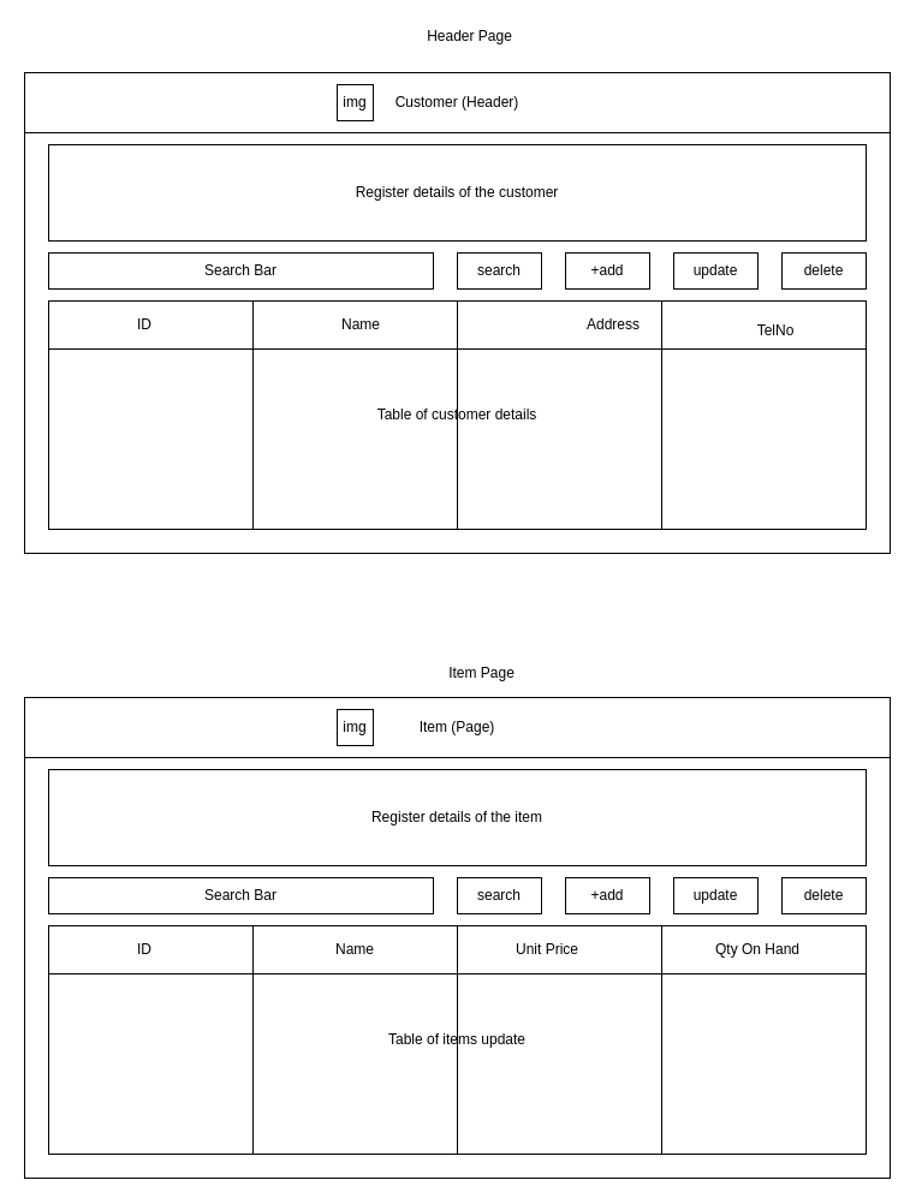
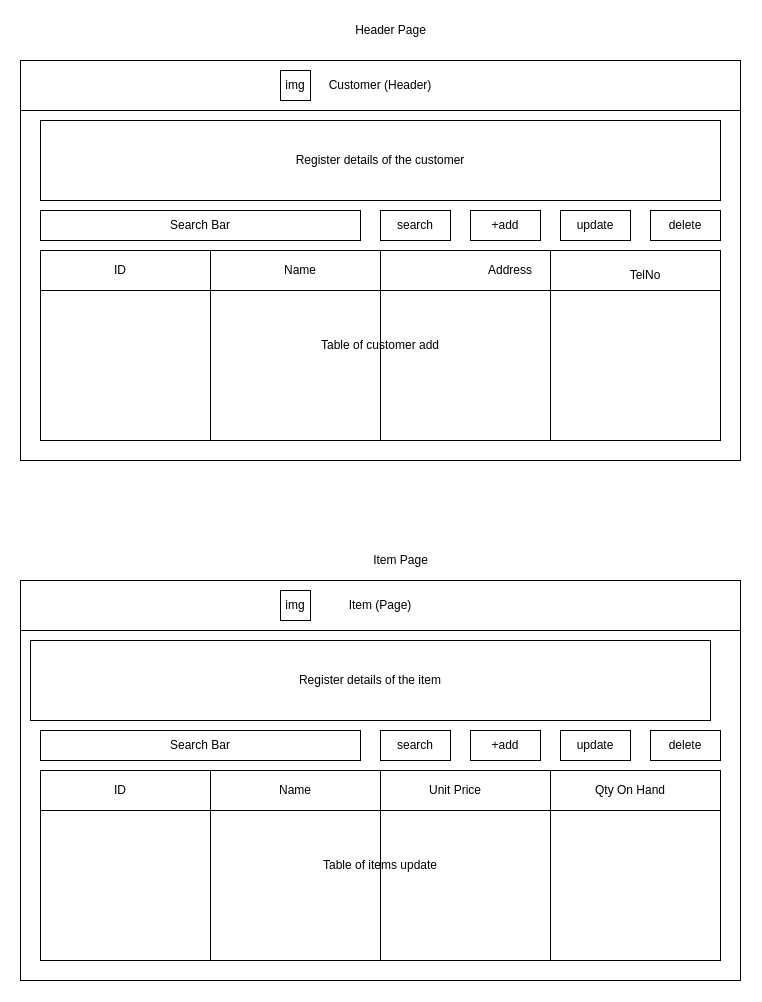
  <mxCell id="0" />
  <mxCell id="1" parent="0" />
  <mxCell id="2" value="" style="rounded=0;whiteSpace=wrap;html=1;" parent="1" vertex="1"><mxGeometry x="20" y="60" width="720" height="400" as="geometry" /></mxCell>
  <mxCell id="3" value="Customer (Header)" style="rounded=0;whiteSpace=wrap;html=1;" parent="1" vertex="1"><mxGeometry x="20" y="60" width="720" height="50" as="geometry" /></mxCell>
  <mxCell id="4" value="img" style="whiteSpace=wrap;html=1;aspect=fixed;" parent="1" vertex="1"><mxGeometry x="280" y="70" width="30" height="30" as="geometry" /></mxCell>
- <mxCell id="5" value="Table of customer details" style="rounded=0;whiteSpace=wrap;html=1;" parent="1" vertex="1"><mxGeometry x="40" y="250" width="680" height="190" as="geometry" /></mxCell>
+ <mxCell id="5" value="Table of customer add" style="rounded=0;whiteSpace=wrap;html=1;" parent="1" vertex="1"><mxGeometry x="40" y="250" width="680" height="190" as="geometry" /></mxCell>
  <mxCell id="6" value="Register details of the customer" style="rounded=0;whiteSpace=wrap;html=1;" parent="1" vertex="1"><mxGeometry x="40" y="120" width="680" height="80" as="geometry" /></mxCell>
  <mxCell id="7" value="Search Bar" style="rounded=0;whiteSpace=wrap;html=1;" parent="1" vertex="1"><mxGeometry x="40" y="210" width="320" height="30" as="geometry" /></mxCell>
  <mxCell id="8" value="+add" style="rounded=0;whiteSpace=wrap;html=1;" parent="1" vertex="1"><mxGeometry x="470" y="210" width="70" height="30" as="geometry" /></mxCell>
  <mxCell id="9" value="update" style="rounded=0;whiteSpace=wrap;html=1;" parent="1" vertex="1"><mxGeometry x="560" y="210" width="70" height="30" as="geometry" /></mxCell>
  <mxCell id="10" value="delete" style="rounded=0;whiteSpace=wrap;html=1;" parent="1" vertex="1"><mxGeometry x="650" y="210" width="70" height="30" as="geometry" /></mxCell>
  <mxCell id="11" value="" style="rounded=0;whiteSpace=wrap;html=1;" parent="1" vertex="1"><mxGeometry x="40" y="250" width="680" height="40" as="geometry" /></mxCell>
  <mxCell id="12" value="" style="endArrow=none;html=1;exitX=0.25;exitY=1;exitDx=0;exitDy=0;entryX=0.25;entryY=0;entryDx=0;entryDy=0;" parent="1" source="5" target="11" edge="1"><mxGeometry width="50" height="50" relative="1" as="geometry"><mxPoint x="340" y="260" as="sourcePoint" /><mxPoint x="390" y="210" as="targetPoint" /></mxGeometry></mxCell>
  <mxCell id="13" value="" style="endArrow=none;html=1;exitX=0.5;exitY=1;exitDx=0;exitDy=0;entryX=0.5;entryY=0;entryDx=0;entryDy=0;" parent="1" source="5" target="11" edge="1"><mxGeometry width="50" height="50" relative="1" as="geometry"><mxPoint x="340" y="260" as="sourcePoint" /><mxPoint x="390" y="210" as="targetPoint" /></mxGeometry></mxCell>
  <mxCell id="14" value="" style="endArrow=none;html=1;exitX=0.75;exitY=1;exitDx=0;exitDy=0;entryX=0.75;entryY=0;entryDx=0;entryDy=0;" parent="1" source="5" target="11" edge="1"><mxGeometry width="50" height="50" relative="1" as="geometry"><mxPoint x="340" y="260" as="sourcePoint" /><mxPoint x="390" y="210" as="targetPoint" /></mxGeometry></mxCell>
  <mxCell id="15" value="ID" style="text;html=1;strokeColor=none;fillColor=none;align=center;verticalAlign=middle;whiteSpace=wrap;rounded=0;" parent="1" vertex="1"><mxGeometry x="100" y="260" width="40" height="20" as="geometry" /></mxCell>
  <mxCell id="16" value="Name" style="text;html=1;strokeColor=none;fillColor=none;align=center;verticalAlign=middle;whiteSpace=wrap;rounded=0;" parent="1" vertex="1"><mxGeometry x="280" y="260" width="40" height="20" as="geometry" /></mxCell>
  <mxCell id="17" value="Address" style="text;html=1;strokeColor=none;fillColor=none;align=center;verticalAlign=middle;whiteSpace=wrap;rounded=0;" parent="1" vertex="1"><mxGeometry x="490" y="260" width="40" height="20" as="geometry" /></mxCell>
  <mxCell id="18" value="TelNo" style="text;html=1;strokeColor=none;fillColor=none;align=center;verticalAlign=middle;whiteSpace=wrap;rounded=0;" parent="1" vertex="1"><mxGeometry x="625" y="265" width="40" height="20" as="geometry" /></mxCell>
  <mxCell id="19" value="search" style="rounded=0;whiteSpace=wrap;html=1;" vertex="1" parent="1"><mxGeometry x="380" y="210" width="70" height="30" as="geometry" /></mxCell>
  <mxCell id="20" value="Customer (Header)" style="rounded=0;whiteSpace=wrap;html=1;" vertex="1" parent="1"><mxGeometry x="20" y="60" width="720" height="50" as="geometry" /></mxCell>
  <mxCell id="21" value="img" style="whiteSpace=wrap;html=1;aspect=fixed;" vertex="1" parent="1"><mxGeometry x="280" y="70" width="30" height="30" as="geometry" /></mxCell>
  <mxCell id="22" value="Register details of the customer" style="rounded=0;whiteSpace=wrap;html=1;" vertex="1" parent="1"><mxGeometry x="40" y="120" width="680" height="80" as="geometry" /></mxCell>
  <mxCell id="23" value="Search Bar" style="rounded=0;whiteSpace=wrap;html=1;" vertex="1" parent="1"><mxGeometry x="40" y="210" width="320" height="30" as="geometry" /></mxCell>
  <mxCell id="24" value="search" style="rounded=0;whiteSpace=wrap;html=1;" vertex="1" parent="1"><mxGeometry x="380" y="210" width="70" height="30" as="geometry" /></mxCell>
  <mxCell id="25" value="+add" style="rounded=0;whiteSpace=wrap;html=1;" vertex="1" parent="1"><mxGeometry x="470" y="210" width="70" height="30" as="geometry" /></mxCell>
  <mxCell id="26" value="" style="rounded=0;whiteSpace=wrap;html=1;" vertex="1" parent="1"><mxGeometry x="20" y="580" width="720" height="400" as="geometry" /></mxCell>
  <mxCell id="27" value="Table of items update" style="rounded=0;whiteSpace=wrap;html=1;" vertex="1" parent="1"><mxGeometry x="40" y="770" width="680" height="190" as="geometry" /></mxCell>
  <mxCell id="28" value="update" style="rounded=0;whiteSpace=wrap;html=1;" vertex="1" parent="1"><mxGeometry x="560" y="730" width="70" height="30" as="geometry" /></mxCell>
  <mxCell id="29" value="delete" style="rounded=0;whiteSpace=wrap;html=1;" vertex="1" parent="1"><mxGeometry x="650" y="730" width="70" height="30" as="geometry" /></mxCell>
  <mxCell id="30" value="Item (Page)" style="rounded=0;whiteSpace=wrap;html=1;" vertex="1" parent="1"><mxGeometry x="20" y="580" width="720" height="50" as="geometry" /></mxCell>
  <mxCell id="31" value="img" style="whiteSpace=wrap;html=1;aspect=fixed;" vertex="1" parent="1"><mxGeometry x="280" y="590" width="30" height="30" as="geometry" /></mxCell>
- <mxCell id="32" value="Register details of the item" style="rounded=0;whiteSpace=wrap;html=1;" vertex="1" parent="1"><mxGeometry x="40" y="640" width="680" height="80" as="geometry" /></mxCell>
+ <mxCell id="32" value="Register details of the item" style="rounded=0;whiteSpace=wrap;html=1;" vertex="1" parent="1"><mxGeometry x="30" y="640" width="680" height="80" as="geometry" /></mxCell>
  <mxCell id="33" value="Search Bar" style="rounded=0;whiteSpace=wrap;html=1;" vertex="1" parent="1"><mxGeometry x="40" y="730" width="320" height="30" as="geometry" /></mxCell>
  <mxCell id="34" value="search" style="rounded=0;whiteSpace=wrap;html=1;" vertex="1" parent="1"><mxGeometry x="380" y="730" width="70" height="30" as="geometry" /></mxCell>
  <mxCell id="35" value="+add" style="rounded=0;whiteSpace=wrap;html=1;" vertex="1" parent="1"><mxGeometry x="470" y="730" width="70" height="30" as="geometry" /></mxCell>
  <mxCell id="36" value="Header Page" style="text;html=1;align=center;verticalAlign=middle;resizable=0;points=[];autosize=1;" vertex="1" parent="1"><mxGeometry x="340" y="20" width="100" height="20" as="geometry" /></mxCell>
  <mxCell id="37" value="Item Page" style="text;html=1;align=center;verticalAlign=middle;resizable=0;points=[];autosize=1;" vertex="1" parent="1"><mxGeometry x="365" y="550" width="70" height="20" as="geometry" /></mxCell>
  <mxCell id="38" value="" style="rounded=0;whiteSpace=wrap;html=1;" vertex="1" parent="1"><mxGeometry x="40" y="770" width="680" height="40" as="geometry" /></mxCell>
  <mxCell id="39" value="" style="endArrow=none;html=1;exitX=0.25;exitY=1;exitDx=0;exitDy=0;entryX=0.25;entryY=0;entryDx=0;entryDy=0;" edge="1" parent="1" source="27" target="38"><mxGeometry width="50" height="50" relative="1" as="geometry"><mxPoint x="360" y="780" as="sourcePoint" /><mxPoint x="410" y="730" as="targetPoint" /></mxGeometry></mxCell>
  <mxCell id="40" value="" style="endArrow=none;html=1;exitX=0.5;exitY=1;exitDx=0;exitDy=0;entryX=0.5;entryY=0;entryDx=0;entryDy=0;" edge="1" parent="1" source="27" target="38"><mxGeometry width="50" height="50" relative="1" as="geometry"><mxPoint x="220" y="970" as="sourcePoint" /><mxPoint x="220" y="780" as="targetPoint" /></mxGeometry></mxCell>
  <mxCell id="41" value="" style="endArrow=none;html=1;exitX=0.75;exitY=1;exitDx=0;exitDy=0;entryX=0.75;entryY=0;entryDx=0;entryDy=0;" edge="1" parent="1" source="27" target="38"><mxGeometry width="50" height="50" relative="1" as="geometry"><mxPoint x="390" y="970" as="sourcePoint" /><mxPoint x="390" y="780" as="targetPoint" /></mxGeometry></mxCell>
  <mxCell id="42" value="ID" style="text;html=1;strokeColor=none;fillColor=none;align=center;verticalAlign=middle;whiteSpace=wrap;rounded=0;" vertex="1" parent="1"><mxGeometry x="100" y="780" width="40" height="20" as="geometry" /></mxCell>
  <mxCell id="43" value="Name" style="text;html=1;strokeColor=none;fillColor=none;align=center;verticalAlign=middle;whiteSpace=wrap;rounded=0;" vertex="1" parent="1"><mxGeometry x="275" y="780" width="40" height="20" as="geometry" /></mxCell>
  <mxCell id="44" value="Unit Price" style="text;html=1;strokeColor=none;fillColor=none;align=center;verticalAlign=middle;whiteSpace=wrap;rounded=0;" vertex="1" parent="1"><mxGeometry x="420" y="780" width="70" height="20" as="geometry" /></mxCell>
  <mxCell id="45" value="Qty On Hand" style="text;html=1;strokeColor=none;fillColor=none;align=center;verticalAlign=middle;whiteSpace=wrap;rounded=0;" vertex="1" parent="1"><mxGeometry x="585" y="780" width="90" height="20" as="geometry" /></mxCell>
